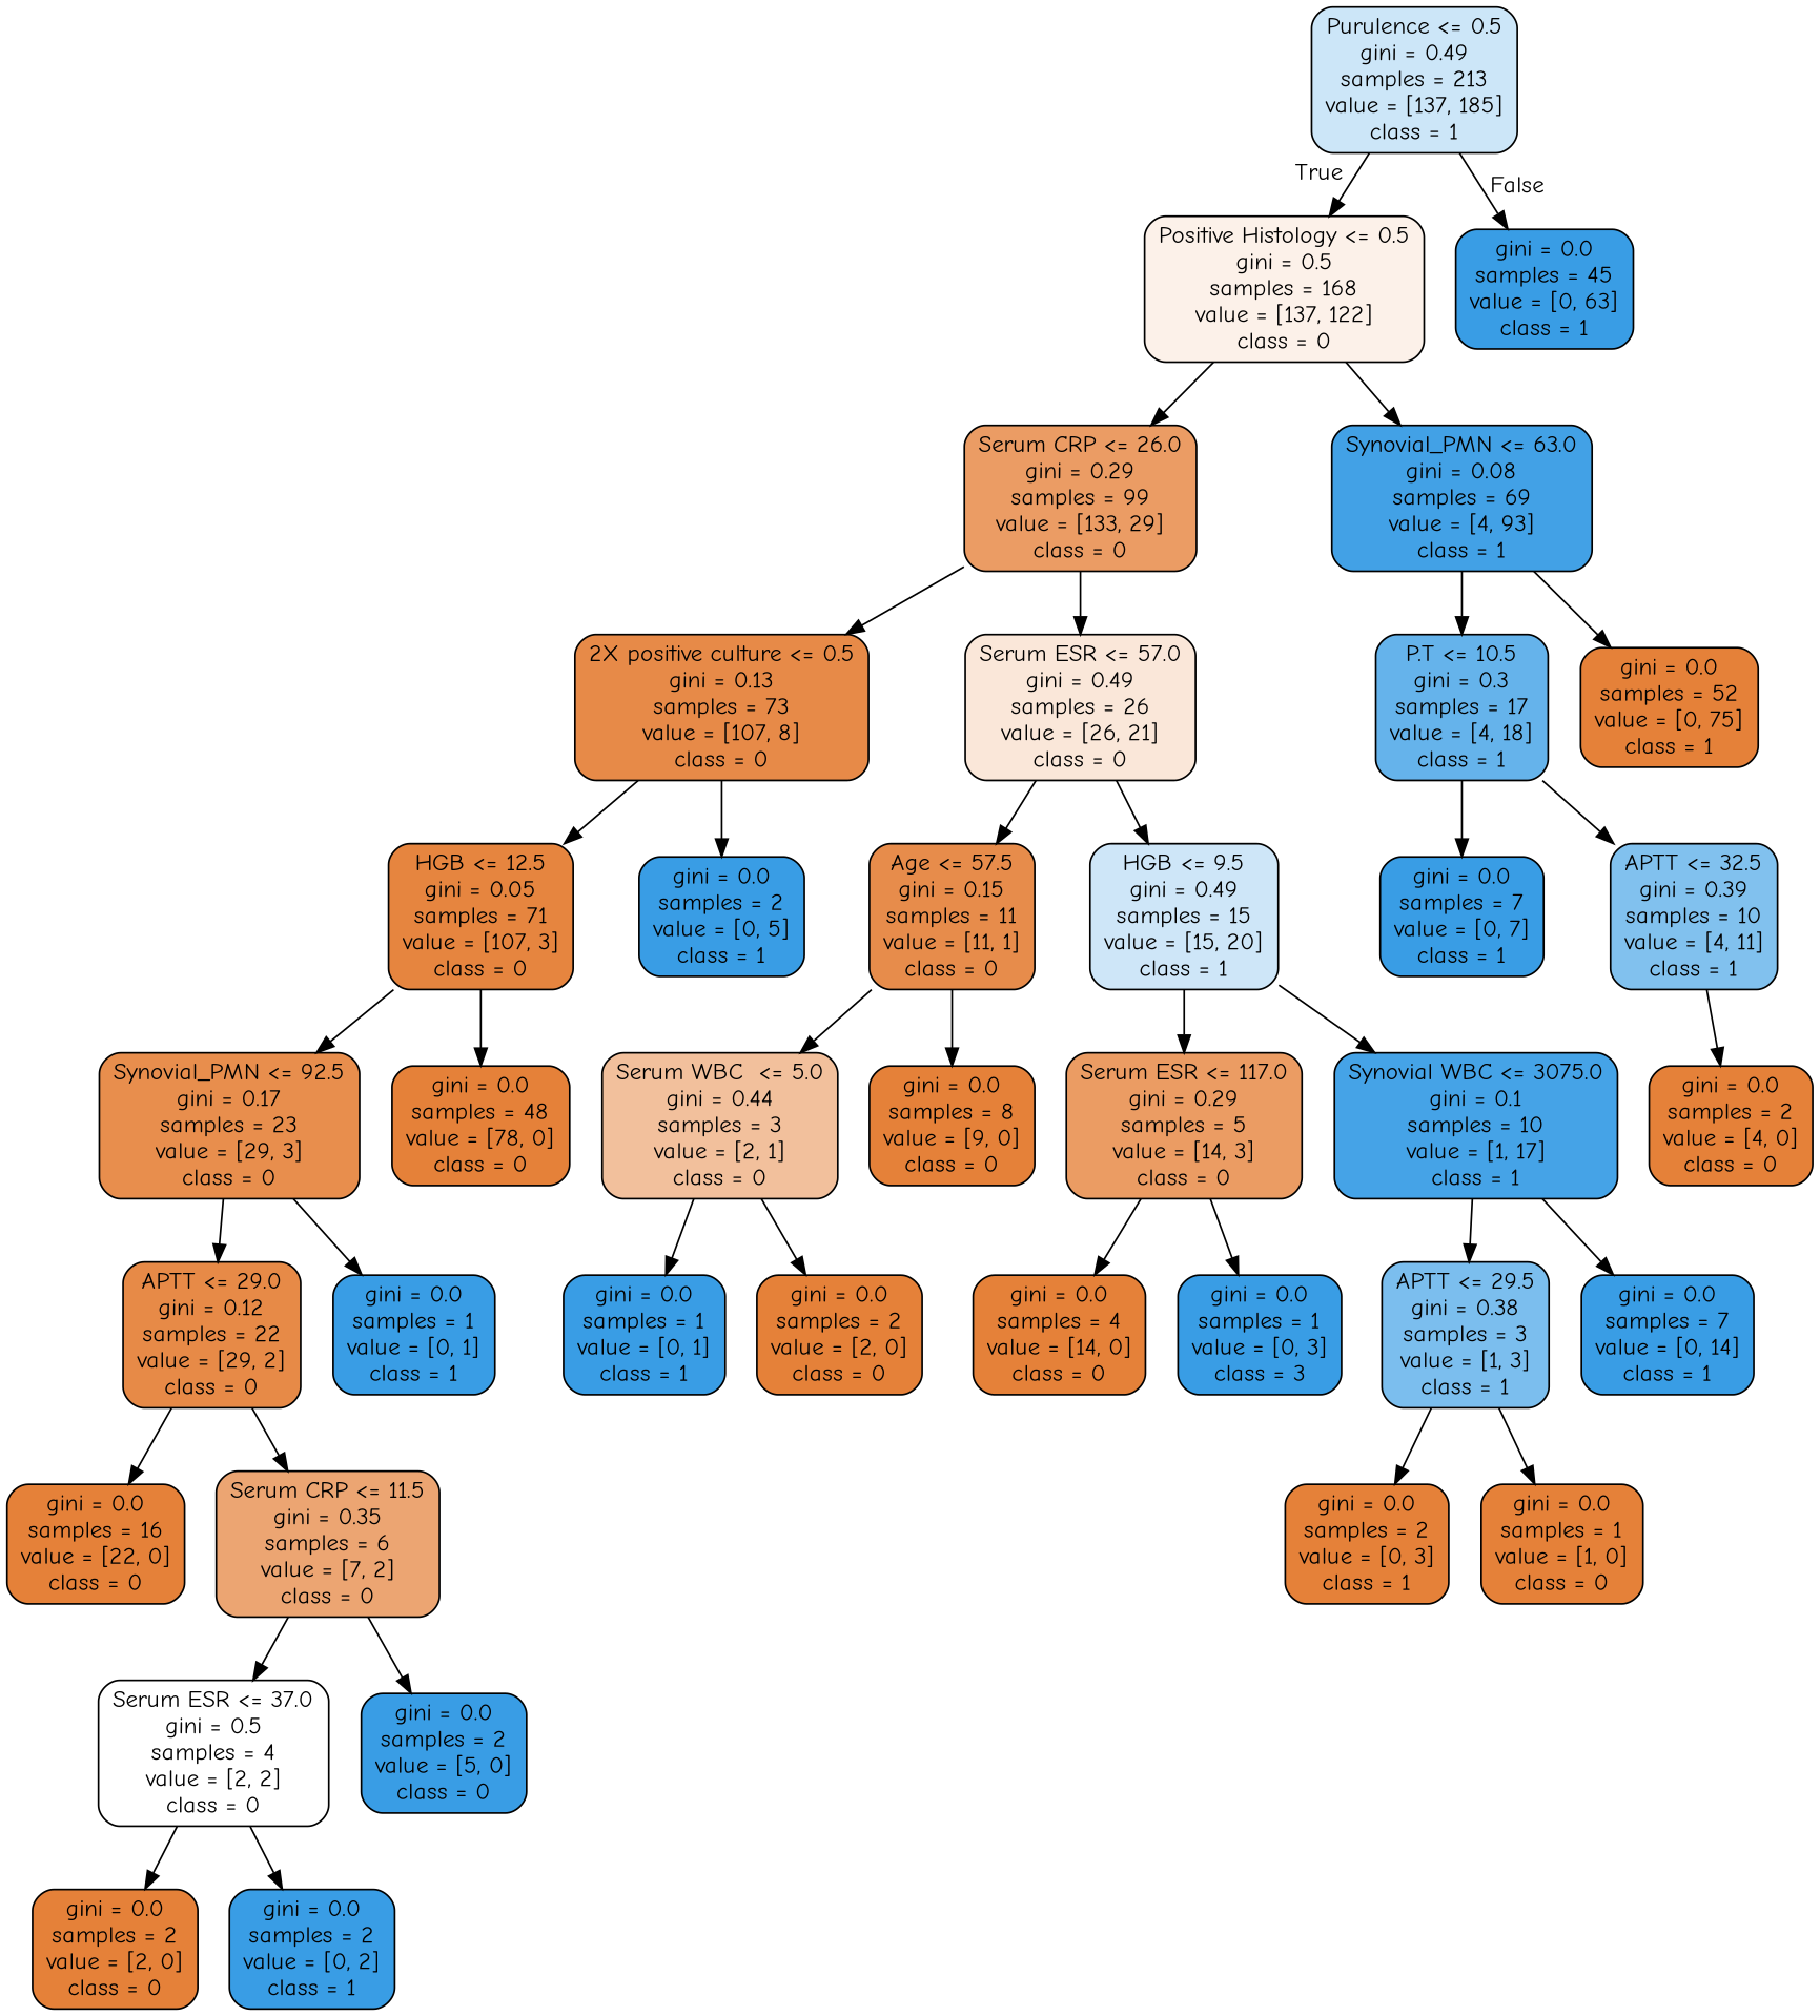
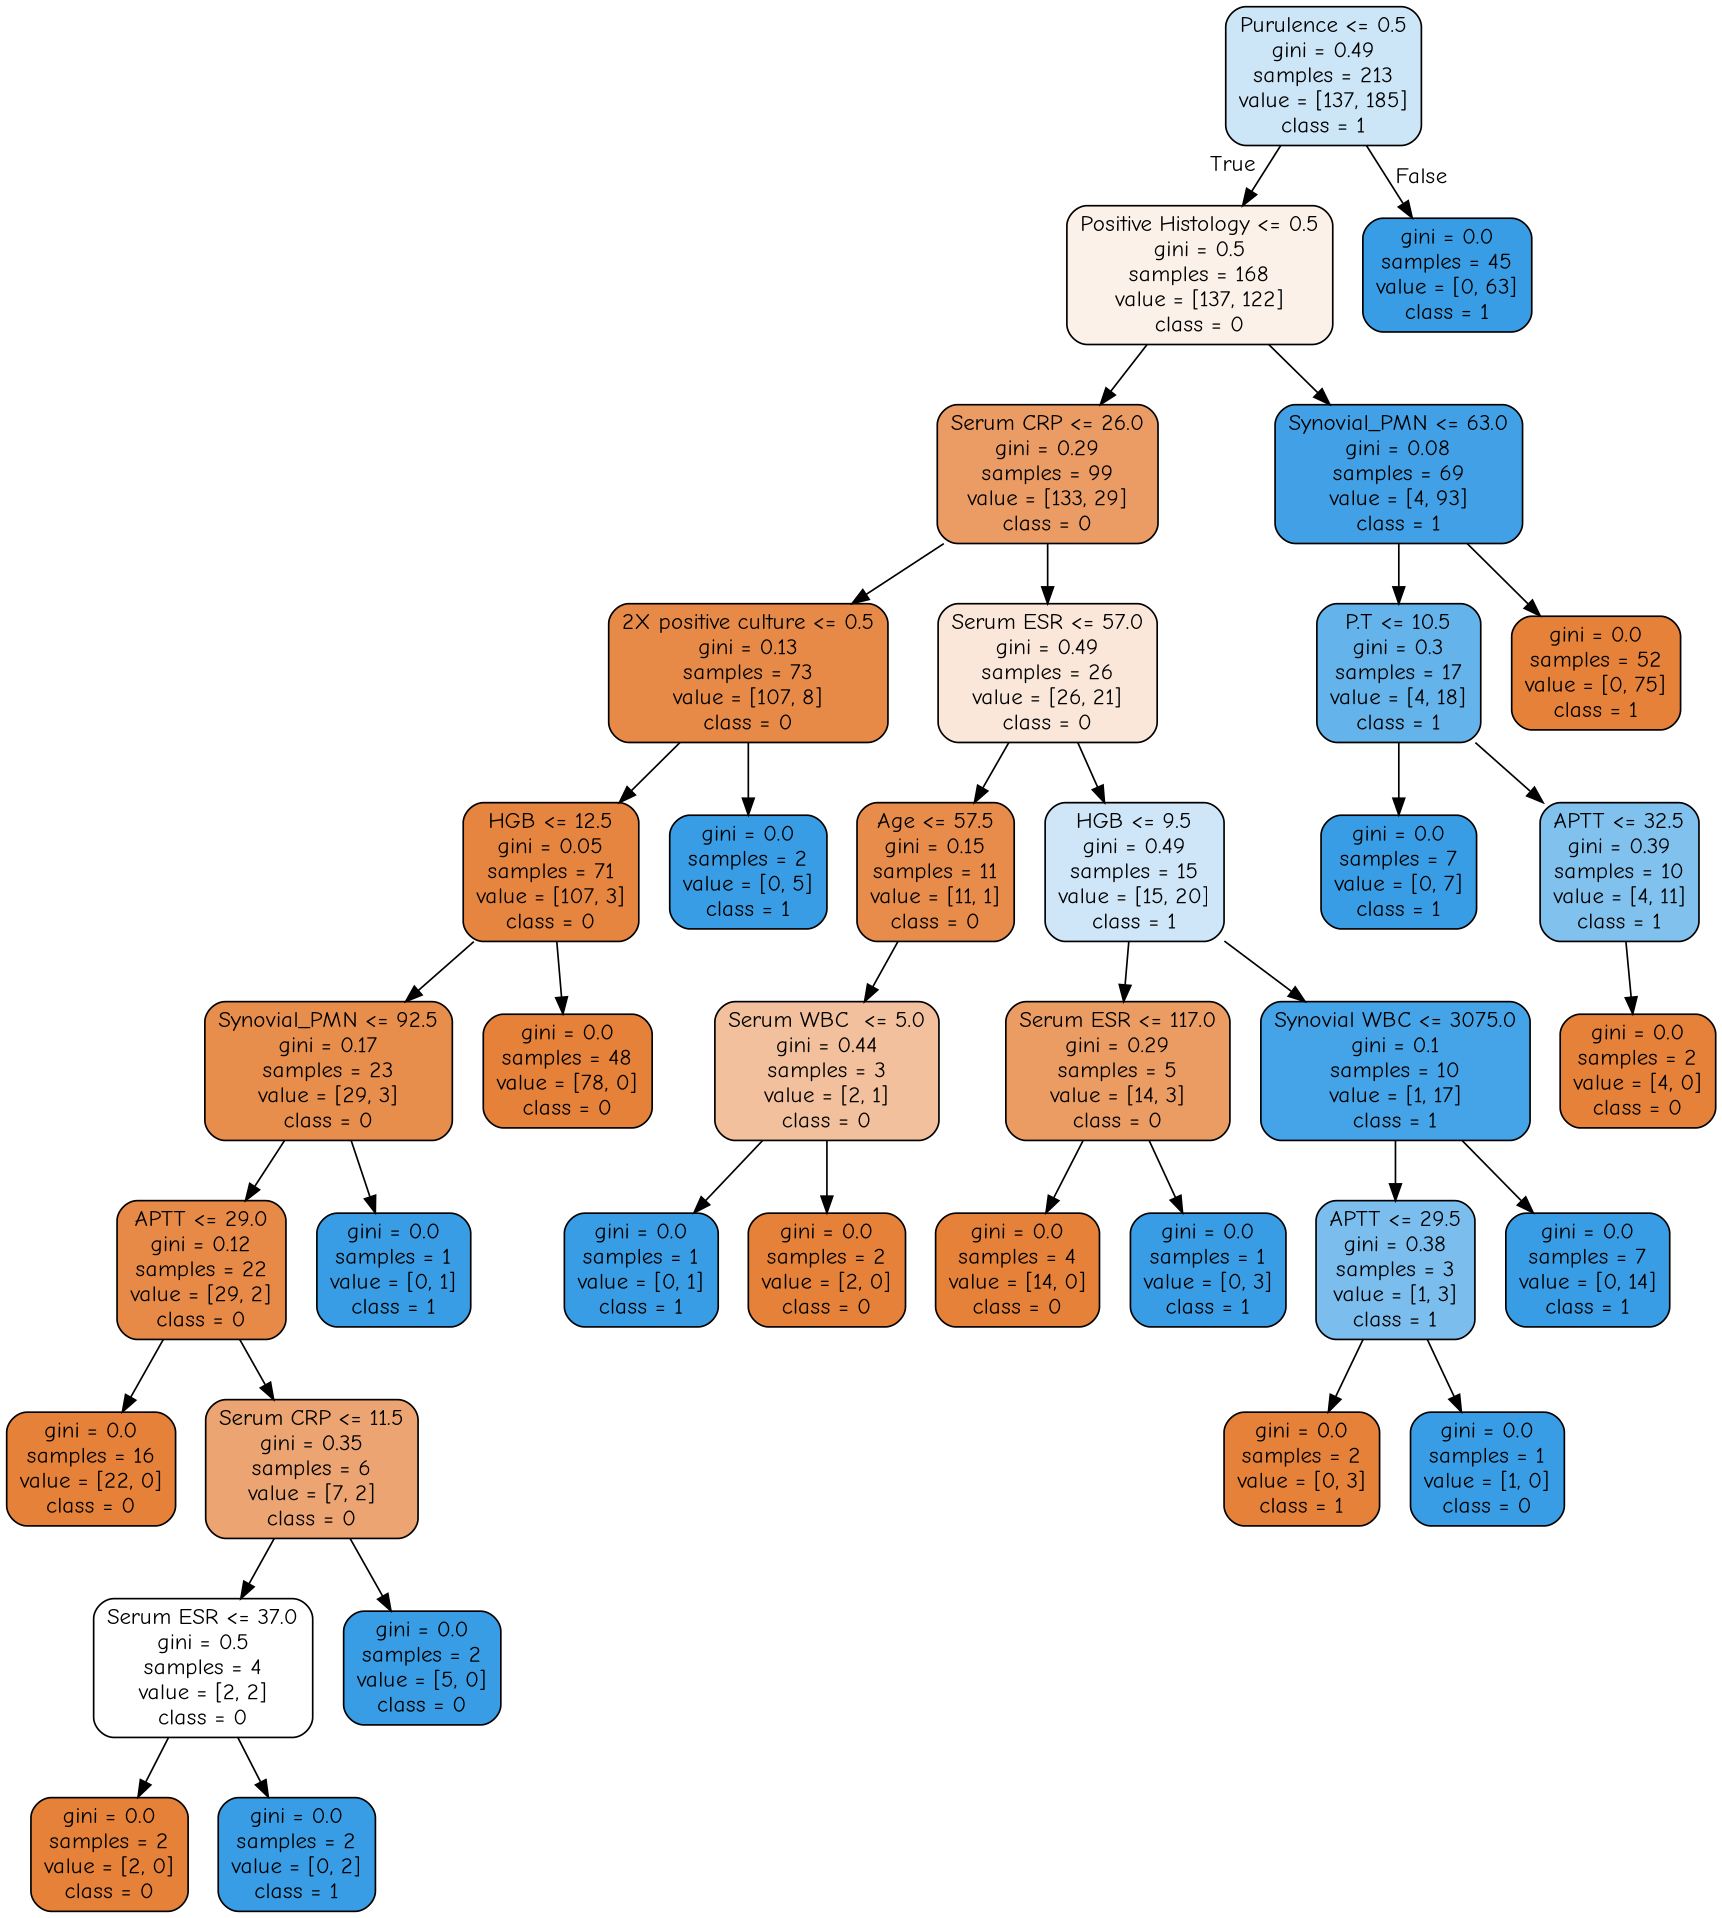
  digraph {
    fontname="Comic Neue"
    node [color=black fillcolor="#e58139" fontname="Comic Neue" shape=box style="filled, rounded"]
    edge [fontname="Comic Neue"]
    n1 [fillcolor="#cce6f8" label="Purulence <= 0.5\ngini = 0.49\nsamples = 213\nvalue = [137, 185]\nclass = 1"]
    n2 [fillcolor="#fcf1e9" label="Positive Histology <= 0.5\ngini = 0.5\nsamples = 168\nvalue = [137, 122]\nclass = 0"]
    n3 [fillcolor="#399de5" label="gini = 0.0\nsamples = 45\nvalue = [0, 63]\nclass = 1"]
    n4 [fillcolor="#eb9c64" label="Serum CRP <= 26.0\ngini = 0.29\nsamples = 99\nvalue = [133, 29]\nclass = 0"]
    n5 [fillcolor="#42a1e6" label="Synovial_PMN <= 63.0\ngini = 0.08\nsamples = 69\nvalue = [4, 93]\nclass = 1"]
    n6 [fillcolor="#e78a48" label="2X positive culture <= 0.5\ngini = 0.13\nsamples = 73\nvalue = [107, 8]\nclass = 0"]
    n7 [fillcolor="#fae7d9" label="Serum ESR <= 57.0\ngini = 0.49\nsamples = 26\nvalue = [26, 21]\nclass = 0"]
    n8 [fillcolor="#65b3eb" label="P.T <= 10.5\ngini = 0.3\nsamples = 17\nvalue = [4, 18]\nclass = 1"]
    n9 [label="gini = 0.0\nsamples = 52\nvalue = [0, 75]\nclass = 1"]
    n10 [fillcolor="#e6853f" label="HGB <= 12.5\ngini = 0.05\nsamples = 71\nvalue = [107, 3]\nclass = 0"]
    n11 [fillcolor="#399de5" label="gini = 0.0\nsamples = 2\nvalue = [0, 5]\nclass = 1"]
    n12 [fillcolor="#e78c4b" label="Age <= 57.5\ngini = 0.15\nsamples = 11\nvalue = [11, 1]\nclass = 0"]
    n13 [fillcolor="#cee6f8" label="HGB <= 9.5\ngini = 0.49\nsamples = 15\nvalue = [15, 20]\nclass = 1"]
    n14 [fillcolor="#e88e4d" label="Synovial_PMN <= 92.5\ngini = 0.17\nsamples = 23\nvalue = [29, 3]\nclass = 0"]
    n15 [label="gini = 0.0\nsamples = 48\nvalue = [78, 0]\nclass = 0"]
    n16 [fillcolor="#e78a47" label="APTT <= 29.0\ngini = 0.12\nsamples = 22\nvalue = [29, 2]\nclass = 0"]
    n17 [fillcolor="#399de5" label="gini = 0.0\nsamples = 1\nvalue = [0, 1]\nclass = 1"]
    n18 [label="gini = 0.0\nsamples = 16\nvalue = [22, 0]\nclass = 0"]
    n19 [fillcolor="#eca572" label="Serum CRP <= 11.5\ngini = 0.35\nsamples = 6\nvalue = [7, 2]\nclass = 0"]
    n20 [fillcolor="#ffffff" label="Serum ESR <= 37.0\ngini = 0.5\nsamples = 4\nvalue = [2, 2]\nclass = 0"]
    n21 [fillcolor="#399de5" label="gini = 0.0\nsamples = 2\nvalue = [5, 0]\nclass = 0"]
    n22 [label="gini = 0.0\nsamples = 2\nvalue = [2, 0]\nclass = 0"]
    n23 [fillcolor="#399de5" label="gini = 0.0\nsamples = 2\nvalue = [0, 2]\nclass = 1"]
    n24 [fillcolor="#f2c09c" label="Serum WBC  <= 5.0\ngini = 0.44\nsamples = 3\nvalue = [2, 1]\nclass = 0"]
-   n25 [label="gini = 0.0\nsamples = 8\nvalue = [9, 0]\nclass = 0"]
    n26 [fillcolor="#eb9c63" label="Serum ESR <= 117.0\ngini = 0.29\nsamples = 5\nvalue = [14, 3]\nclass = 0"]
    n27 [fillcolor="#45a3e7" label="Synovial WBC <= 3075.0\ngini = 0.1\nsamples = 10\nvalue = [1, 17]\nclass = 1"]
    n28 [fillcolor="#399de5" label="gini = 0.0\nsamples = 1\nvalue = [0, 1]\nclass = 1"]
    n29 [label="gini = 0.0\nsamples = 2\nvalue = [2, 0]\nclass = 0"]
    n30 [label="gini = 0.0\nsamples = 4\nvalue = [14, 0]\nclass = 0"]
-   n31 [fillcolor="#399de5" label="gini = 0.0\nsamples = 1\nvalue = [0, 3]\nclass = 3"]
+   n31 [fillcolor="#399de5" label="gini = 0.0\nsamples = 1\nvalue = [0, 3]\nclass = 1"]
    n32 [fillcolor="#7bbeee" label="APTT <= 29.5\ngini = 0.38\nsamples = 3\nvalue = [1, 3]\nclass = 1"]
    n33 [fillcolor="#399de5" label="gini = 0.0\nsamples = 7\nvalue = [0, 14]\nclass = 1"]
    n34 [label="gini = 0.0\nsamples = 2\nvalue = [0, 3]\nclass = 1"]
-   n35 [label="gini = 0.0\nsamples = 1\nvalue = [1, 0]\nclass = 0"]
+   n35 [fillcolor="#399de5" label="gini = 0.0\nsamples = 1\nvalue = [1, 0]\nclass = 0"]
    n36 [fillcolor="#399de5" label="gini = 0.0\nsamples = 7\nvalue = [0, 7]\nclass = 1"]
    n37 [fillcolor="#81c1ee" label="APTT <= 32.5\ngini = 0.39\nsamples = 10\nvalue = [4, 11]\nclass = 1"]
    n38 [label="gini = 0.0\nsamples = 2\nvalue = [4, 0]\nclass = 0"]
    n1 -> n2 [headlabel=True labelangle=45 labeldistance=2.5]
    n1 -> n3 [headlabel=False labelangle=-45 labeldistance=2.5]
    n2 -> n4
    n2 -> n5
    n4 -> n6
    n4 -> n7
    n5 -> n8
    n5 -> n9
    n6 -> n10
    n6 -> n11
    n7 -> n12
    n7 -> n13
    n8 -> n36
    n8 -> n37
    n10 -> n14
    n10 -> n15
    n12 -> n24
-   n12 -> n25
    n13 -> n26
    n13 -> n27
    n14 -> n16
    n14 -> n17
    n16 -> n18
    n16 -> n19
    n19 -> n20
    n19 -> n21
    n20 -> n22
    n20 -> n23
    n24 -> n28
    n24 -> n29
    n26 -> n30
    n26 -> n31
    n27 -> n32
    n27 -> n33
    n32 -> n34
    n32 -> n35
    n37 -> n38
  }
